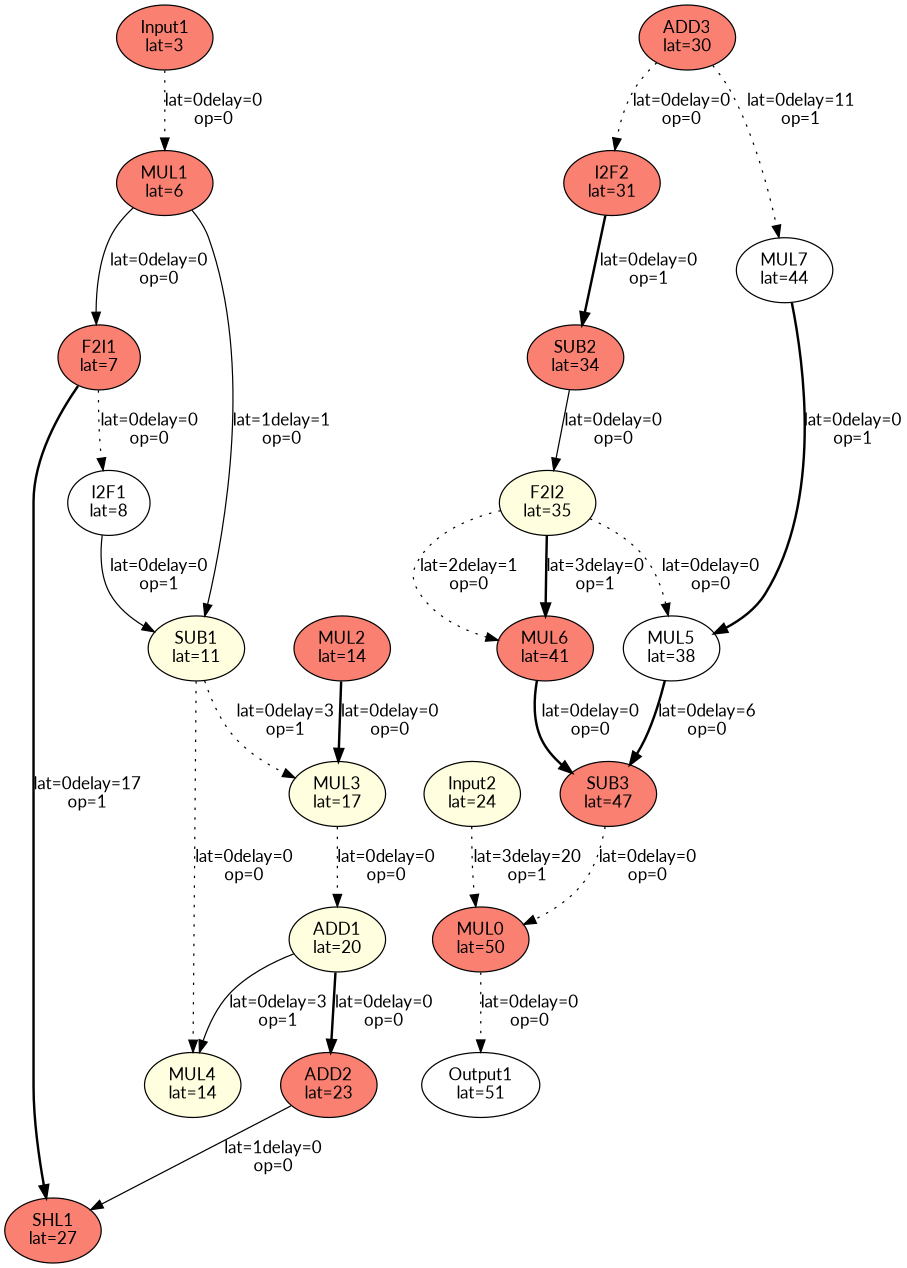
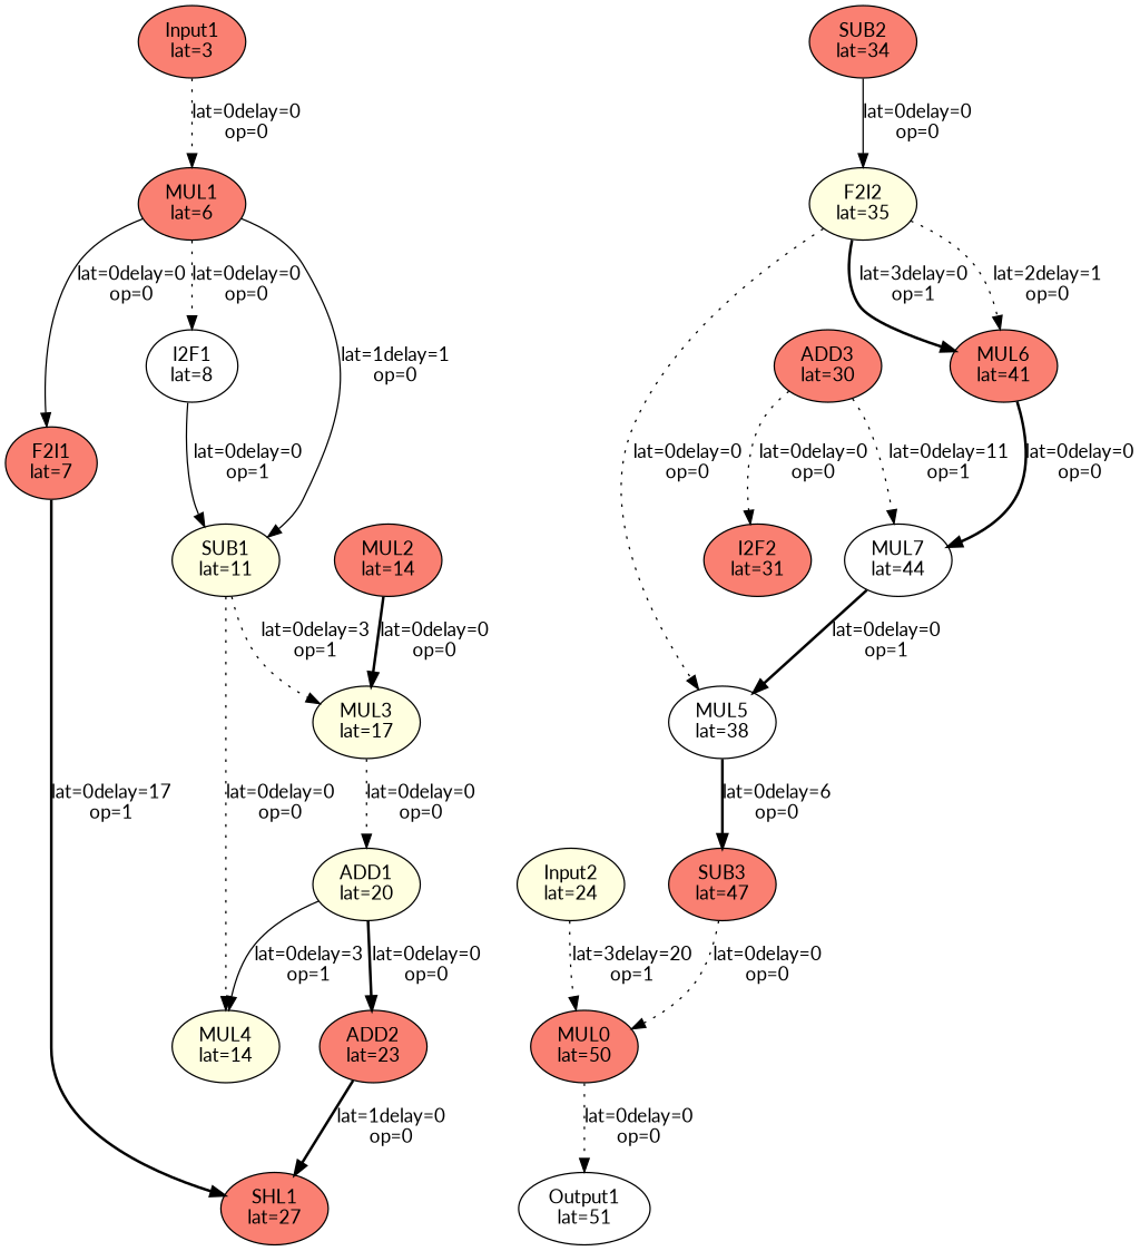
  digraph {
    fontname=Lato
    node [fillcolor=salmon fontname=Lato style=filled]
    edge [fontname=Lato style=dotted]
    Input1 [label="\N\nlat=3"]
    MUL1 [label="\N\nlat=6"]
    SUB1 [fillcolor=lightyellow label="\N\nlat=11"]
    F2I1 [label="\N\nlat=7"]
    Input2 [fillcolor=lightyellow label="\N\nlat=24"]
    MUL0 [label="\N\nlat=50"]
    Output1 [fillcolor=white label="\N\nlat=51"]
    SUB3 [label="\N\nlat=47"]
    MUL3 [fillcolor=lightyellow label="\N\nlat=17"]
    MUL4 [fillcolor=lightyellow label="\N\nlat=14"]
    I2F1 [fillcolor=white label="\N\nlat=8"]
    SHL1 [label="\N\nlat=27"]
    MUL2 [label="\N\nlat=14"]
    ADD1 [fillcolor=lightyellow label="\N\nlat=20"]
    ADD2 [label="\N\nlat=23"]
    ADD3 [label="\N\nlat=30"]
    I2F2 [label="\N\nlat=31"]
    MUL7 [fillcolor=white label="\N\nlat=44"]
    SUB2 [label="\N\nlat=34"]
    MUL5 [fillcolor=white label="\N\nlat=38"]
    F2I2 [fillcolor=lightyellow label="\N\nlat=35"]
    MUL6 [label="\N\nlat=41"]
    Input1 -> MUL1 [label="lat=0\delay=0\nop=0"]
    MUL1 -> SUB1 [label="lat=1\delay=1\nop=0" style=solid]
    MUL1 -> F2I1 [label="lat=0\delay=0\nop=0" style=solid]
    SUB1 -> MUL3 [label="lat=0\delay=3\nop=1"]
    SUB1 -> MUL4 [label="lat=0\delay=0\nop=0"]
-   F2I1 -> I2F1 [label="lat=0\delay=0\nop=0"]
+   MUL1 -> I2F1 [label="lat=0\delay=0\nop=0"]
    F2I1 -> SHL1 [label="lat=0\delay=17\nop=1" style=bold]
    Input2 -> MUL0 [label="lat=3\delay=20\nop=1"]
    MUL0 -> Output1 [label="lat=0\delay=0\nop=0"]
    SUB3 -> MUL0 [label="lat=0\delay=0\nop=0"]
    MUL3 -> ADD1 [label="lat=0\delay=0\nop=0"]
    I2F1 -> SUB1 [label="lat=0\delay=0\nop=1" style=solid]
    MUL2 -> MUL3 [label="lat=0\delay=0\nop=0" style=bold]
    ADD1 -> MUL4 [label="lat=0\delay=3\nop=1" style=solid]
    ADD1 -> ADD2 [label="lat=0\delay=0\nop=0" style=bold]
-   ADD2 -> SHL1 [label="lat=1\delay=0\nop=0" style=solid]
+   ADD2 -> SHL1 [label="lat=1\delay=0\nop=0" style=bold]
    ADD3 -> I2F2 [label="lat=0\delay=0\nop=0"]
    ADD3 -> MUL7 [label="lat=0\delay=11\nop=1"]
-   I2F2 -> SUB2 [label="lat=0\delay=0\nop=1" style=bold]
    MUL7 -> MUL5 [label="lat=0\delay=0\nop=1" style=bold]
    SUB2 -> F2I2 [label="lat=0\delay=0\nop=0" style=solid]
    MUL5 -> SUB3 [label="lat=0\delay=6\nop=0" style=bold]
    F2I2 -> MUL5 [label="lat=0\delay=0\nop=0"]
    F2I2 -> MUL6 [label="lat=2\delay=1\nop=0"]
    F2I2 -> MUL6 [label="lat=3\delay=0\nop=1" style=bold]
-   MUL6 -> SUB3 [label="lat=0\delay=0\nop=0" style=bold]
+   MUL6 -> MUL7 [label="lat=0\delay=0\nop=0" style=bold]
  }
